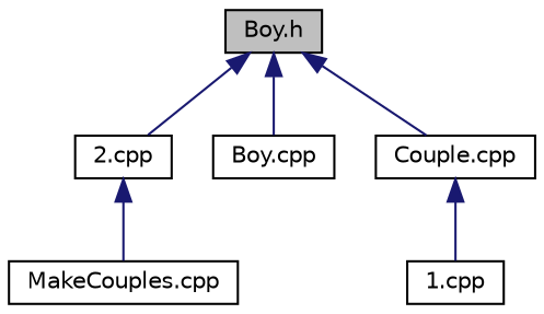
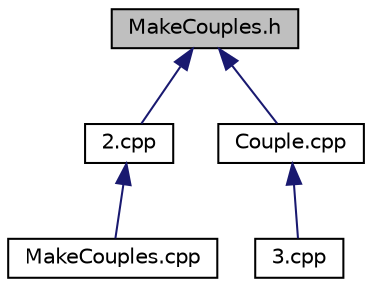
  digraph {
    node [color=black fillcolor=white fontname=Helvetica fontsize=10 shape=record style=filled]
    edge [color=midnightblue dir=back fontname=Helvetica fontsize=10 labelfontname=Helvetica labelfontsize=10 style=solid]
-   n1 [fillcolor=grey75 fontcolor=black height=0.2 label="Boy.h" width=0.4]
+   n1 [fillcolor=grey75 fontcolor=black height=0.2 label="MakeCouples.h" width=0.4]
    n2 [height=0.2 label="2.cpp" width=0.4]
-   n3 [height=0.2 label="Boy.cpp" width=0.4]
    n4 [height=0.2 label="Couple.cpp" width=0.4]
-   n5 [height=0.2 label="1.cpp" width=0.4]
+   n5 [height=0.2 label="3.cpp" width=0.4]
    n6 [height=0.2 label="MakeCouples.cpp" width=0.4]
    n1 -> n2
-   n1 -> n3
    n1 -> n4
    n2 -> n6
    n4 -> n5
  }
